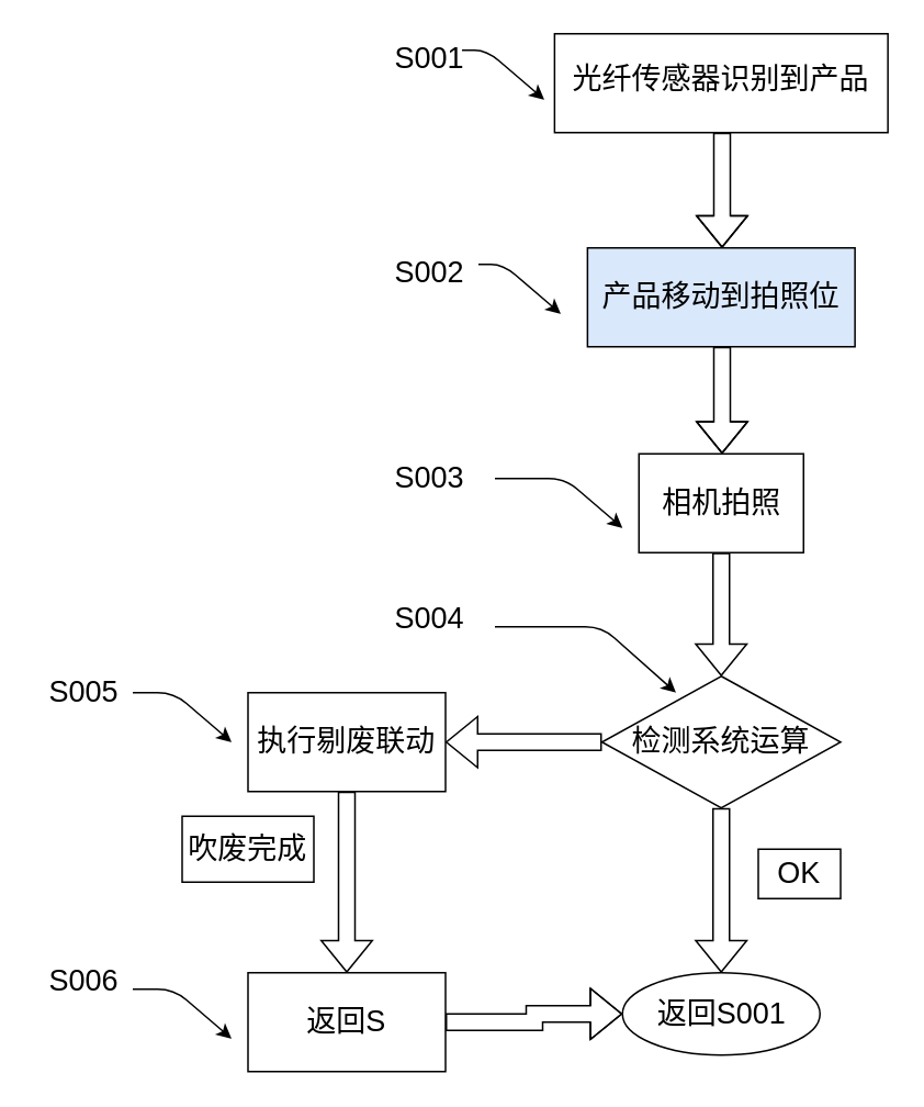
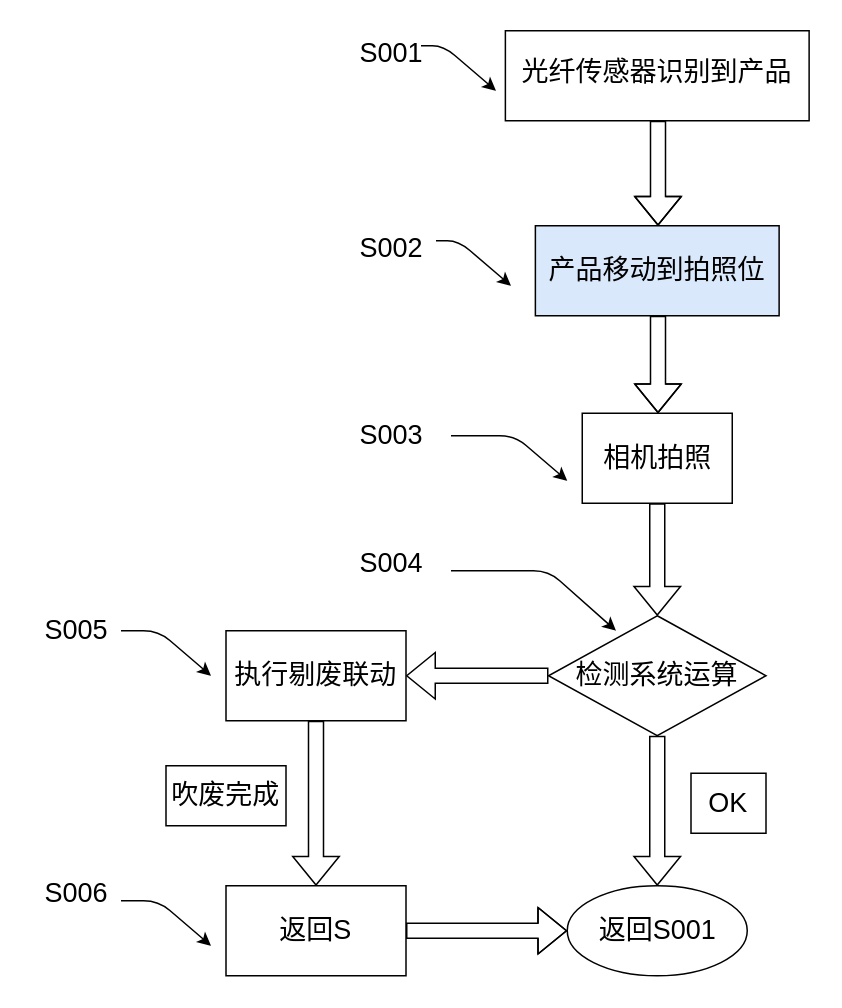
  <mxCell id="0" />
  <mxCell id="1" parent="0" />
  <mxCell id="2" value="" style="edgeStyle=elbowEdgeStyle;shape=flexArrow;rounded=0;orthogonalLoop=1;jettySize=auto;html=1;fontSize=18;" edge="1" parent="1" source="3" target="27"><mxGeometry relative="1" as="geometry" /></mxCell>
  <mxCell id="3" value="光纤传感器识别到产品" style="whiteSpace=wrap;html=1;shadow=0;strokeWidth=1;spacing=6;spacingTop=-4;fontSize=18;" vertex="1" parent="1"><mxGeometry x="336.25" y="20" width="202.5" height="60" as="geometry" /></mxCell>
  <mxCell id="4" value="" style="edgeStyle=orthogonalEdgeStyle;shape=flexArrow;rounded=0;orthogonalLoop=1;jettySize=auto;html=1;fontSize=18;" edge="1" parent="1" source="5" target="8"><mxGeometry relative="1" as="geometry" /></mxCell>
  <mxCell id="5" value="相机拍照" style="whiteSpace=wrap;html=1;fontSize=18;" vertex="1" parent="1"><mxGeometry x="387.5" y="275" width="100" height="60" as="geometry" /></mxCell>
  <mxCell id="6" value="" style="edgeStyle=orthogonalEdgeStyle;shape=flexArrow;rounded=0;orthogonalLoop=1;jettySize=auto;html=1;entryX=0.5;entryY=0;entryDx=0;entryDy=0;fontSize=18;" edge="1" parent="1" source="8" target="25"><mxGeometry relative="1" as="geometry"><mxPoint x="440" y="560" as="targetPoint" /></mxGeometry></mxCell>
  <mxCell id="7" value="" style="edgeStyle=orthogonalEdgeStyle;shape=flexArrow;rounded=0;orthogonalLoop=1;jettySize=auto;html=1;fontSize=18;" edge="1" parent="1" source="8" target="11"><mxGeometry relative="1" as="geometry" /></mxCell>
  <mxCell id="8" value="检测系统运算" style="rhombus;whiteSpace=wrap;html=1;fontSize=18;" vertex="1" parent="1"><mxGeometry x="365" y="410" width="145" height="80" as="geometry" /></mxCell>
- <mxCell id="9" value="OK" style="rounded=0;whiteSpace=wrap;html=1;fontSize=18;" vertex="1" parent="1"><mxGeometry x="460" y="515" width="50" height="30" as="geometry" /></mxCell>
+ <mxCell id="9" value="OK" style="rounded=0;whiteSpace=wrap;html=1;fontSize=18;" vertex="1" parent="1"><mxGeometry x="460" y="515" width="50" height="40" as="geometry" /></mxCell>
  <mxCell id="10" value="" style="edgeStyle=orthogonalEdgeStyle;shape=flexArrow;rounded=0;orthogonalLoop=1;jettySize=auto;html=1;fontSize=18;" edge="1" parent="1" source="11" target="13"><mxGeometry relative="1" as="geometry" /></mxCell>
  <mxCell id="11" value="执行剔废联动" style="whiteSpace=wrap;html=1;fontSize=18;" vertex="1" parent="1"><mxGeometry x="150" y="420" width="120" height="60" as="geometry" /></mxCell>
  <mxCell id="12" value="" style="edgeStyle=elbowEdgeStyle;shape=flexArrow;rounded=0;orthogonalLoop=1;jettySize=auto;html=1;fontSize=18;" edge="1" parent="1" source="13" target="25"><mxGeometry relative="1" as="geometry" /></mxCell>
  <mxCell id="13" value="返回S" style="whiteSpace=wrap;html=1;fontSize=18;" vertex="1" parent="1"><mxGeometry x="150" y="590" width="120" height="60" as="geometry" /></mxCell>
- <mxCell id="14" value="吹废完成" style="rounded=0;whiteSpace=wrap;html=1;fontSize=18;" vertex="1" parent="1"><mxGeometry x="110" y="495" width="80" height="40" as="geometry" /></mxCell>
+ <mxCell id="14" value="吹废完成" style="rounded=0;whiteSpace=wrap;html=1;fontSize=18;" vertex="1" parent="1"><mxGeometry x="110" y="510" width="80" height="40" as="geometry" /></mxCell>
  <mxCell id="15" value="" style="endArrow=classic;html=1;fontSize=18;" edge="1" parent="1"><mxGeometry width="50" height="50" relative="1" as="geometry"><mxPoint x="80" y="420" as="sourcePoint" /><mxPoint x="140" y="450" as="targetPoint" /><Array as="points"><mxPoint x="105" y="420" /></Array></mxGeometry></mxCell>
  <mxCell id="16" value="" style="endArrow=classic;html=1;fontSize=18;" edge="1" parent="1"><mxGeometry width="50" height="50" relative="1" as="geometry"><mxPoint x="300" y="380" as="sourcePoint" /><mxPoint x="410" y="420" as="targetPoint" /><Array as="points"><mxPoint x="365" y="380" /></Array></mxGeometry></mxCell>
  <mxCell id="17" value="" style="endArrow=classic;html=1;fontSize=18;" edge="1" parent="1"><mxGeometry width="50" height="50" relative="1" as="geometry"><mxPoint x="80" y="600" as="sourcePoint" /><mxPoint x="140" y="630" as="targetPoint" /><Array as="points"><mxPoint x="105" y="600" /></Array></mxGeometry></mxCell>
  <mxCell id="18" value="" style="endArrow=classic;html=1;fontSize=18;" edge="1" parent="1"><mxGeometry width="50" height="50" relative="1" as="geometry"><mxPoint x="300" y="290" as="sourcePoint" /><mxPoint x="377.5" y="320" as="targetPoint" /><Array as="points"><mxPoint x="342.5" y="290" /></Array></mxGeometry></mxCell>
  <mxCell id="19" value="" style="endArrow=classic;html=1;fontSize=18;exitX=1;exitY=0.333;exitDx=0;exitDy=0;exitPerimeter=0;" edge="1" parent="1" source="21"><mxGeometry width="50" height="50" relative="1" as="geometry"><mxPoint x="280" y="160" as="sourcePoint" /><mxPoint x="340" y="190" as="targetPoint" /><Array as="points"><mxPoint x="305" y="160" /></Array></mxGeometry></mxCell>
  <mxCell id="20" value="S001" style="text;html=1;resizable=0;autosize=1;align=center;verticalAlign=middle;points=[];fillColor=none;strokeColor=none;rounded=0;fontSize=18;" vertex="1" parent="1"><mxGeometry x="230" y="20" width="60" height="30" as="geometry" /></mxCell>
  <mxCell id="21" value="S002" style="text;html=1;resizable=0;autosize=1;align=center;verticalAlign=middle;points=[];fillColor=none;strokeColor=none;rounded=0;fontSize=18;" vertex="1" parent="1"><mxGeometry x="230" y="150" width="60" height="30" as="geometry" /></mxCell>
  <mxCell id="22" value="S003" style="text;html=1;resizable=0;autosize=1;align=center;verticalAlign=middle;points=[];fillColor=none;strokeColor=none;rounded=0;fontSize=18;" vertex="1" parent="1"><mxGeometry x="230" y="275" width="60" height="30" as="geometry" /></mxCell>
  <mxCell id="23" value="S004" style="text;html=1;resizable=0;autosize=1;align=center;verticalAlign=middle;points=[];fillColor=none;strokeColor=none;rounded=0;fontSize=18;" vertex="1" parent="1"><mxGeometry x="230" y="360" width="60" height="30" as="geometry" /></mxCell>
  <mxCell id="24" value="S006" style="text;html=1;resizable=0;autosize=1;align=center;verticalAlign=middle;points=[];fillColor=none;strokeColor=none;rounded=0;fontSize=18;" vertex="1" parent="1"><mxGeometry x="20" y="580" width="60" height="30" as="geometry" /></mxCell>
- <mxCell id="25" value="返回S001" style="ellipse;whiteSpace=wrap;html=1;rounded=0;fontSize=18;" vertex="1" parent="1"><mxGeometry x="377.5" y="590" width="120" height="50" as="geometry" /></mxCell>
+ <mxCell id="25" value="返回S001" style="ellipse;whiteSpace=wrap;html=1;rounded=0;fontSize=18;" vertex="1" parent="1"><mxGeometry x="377.5" y="590" width="120" height="60" as="geometry" /></mxCell>
  <mxCell id="26" value="" style="edgeStyle=elbowEdgeStyle;shape=flexArrow;rounded=0;orthogonalLoop=1;jettySize=auto;html=1;fontSize=18;" edge="1" parent="1" source="27" target="5"><mxGeometry relative="1" as="geometry" /></mxCell>
  <mxCell id="27" value="产品移动到拍照位" style="whiteSpace=wrap;html=1;fontSize=18;fillColor=#dae8fc;" vertex="1" parent="1"><mxGeometry x="356.25" y="150" width="162.5" height="60" as="geometry" /></mxCell>
  <mxCell id="28" value="" style="endArrow=classic;html=1;fontSize=18;" edge="1" parent="1"><mxGeometry width="50" height="50" relative="1" as="geometry"><mxPoint x="280" y="30" as="sourcePoint" /><mxPoint x="330" y="60" as="targetPoint" /><Array as="points"><mxPoint x="295" y="30" /></Array></mxGeometry></mxCell>
  <mxCell id="29" value="S005" style="text;html=1;resizable=0;autosize=1;align=center;verticalAlign=middle;points=[];fillColor=none;strokeColor=none;rounded=0;fontSize=18;" vertex="1" parent="1"><mxGeometry x="20" y="405" width="60" height="30" as="geometry" /></mxCell>
